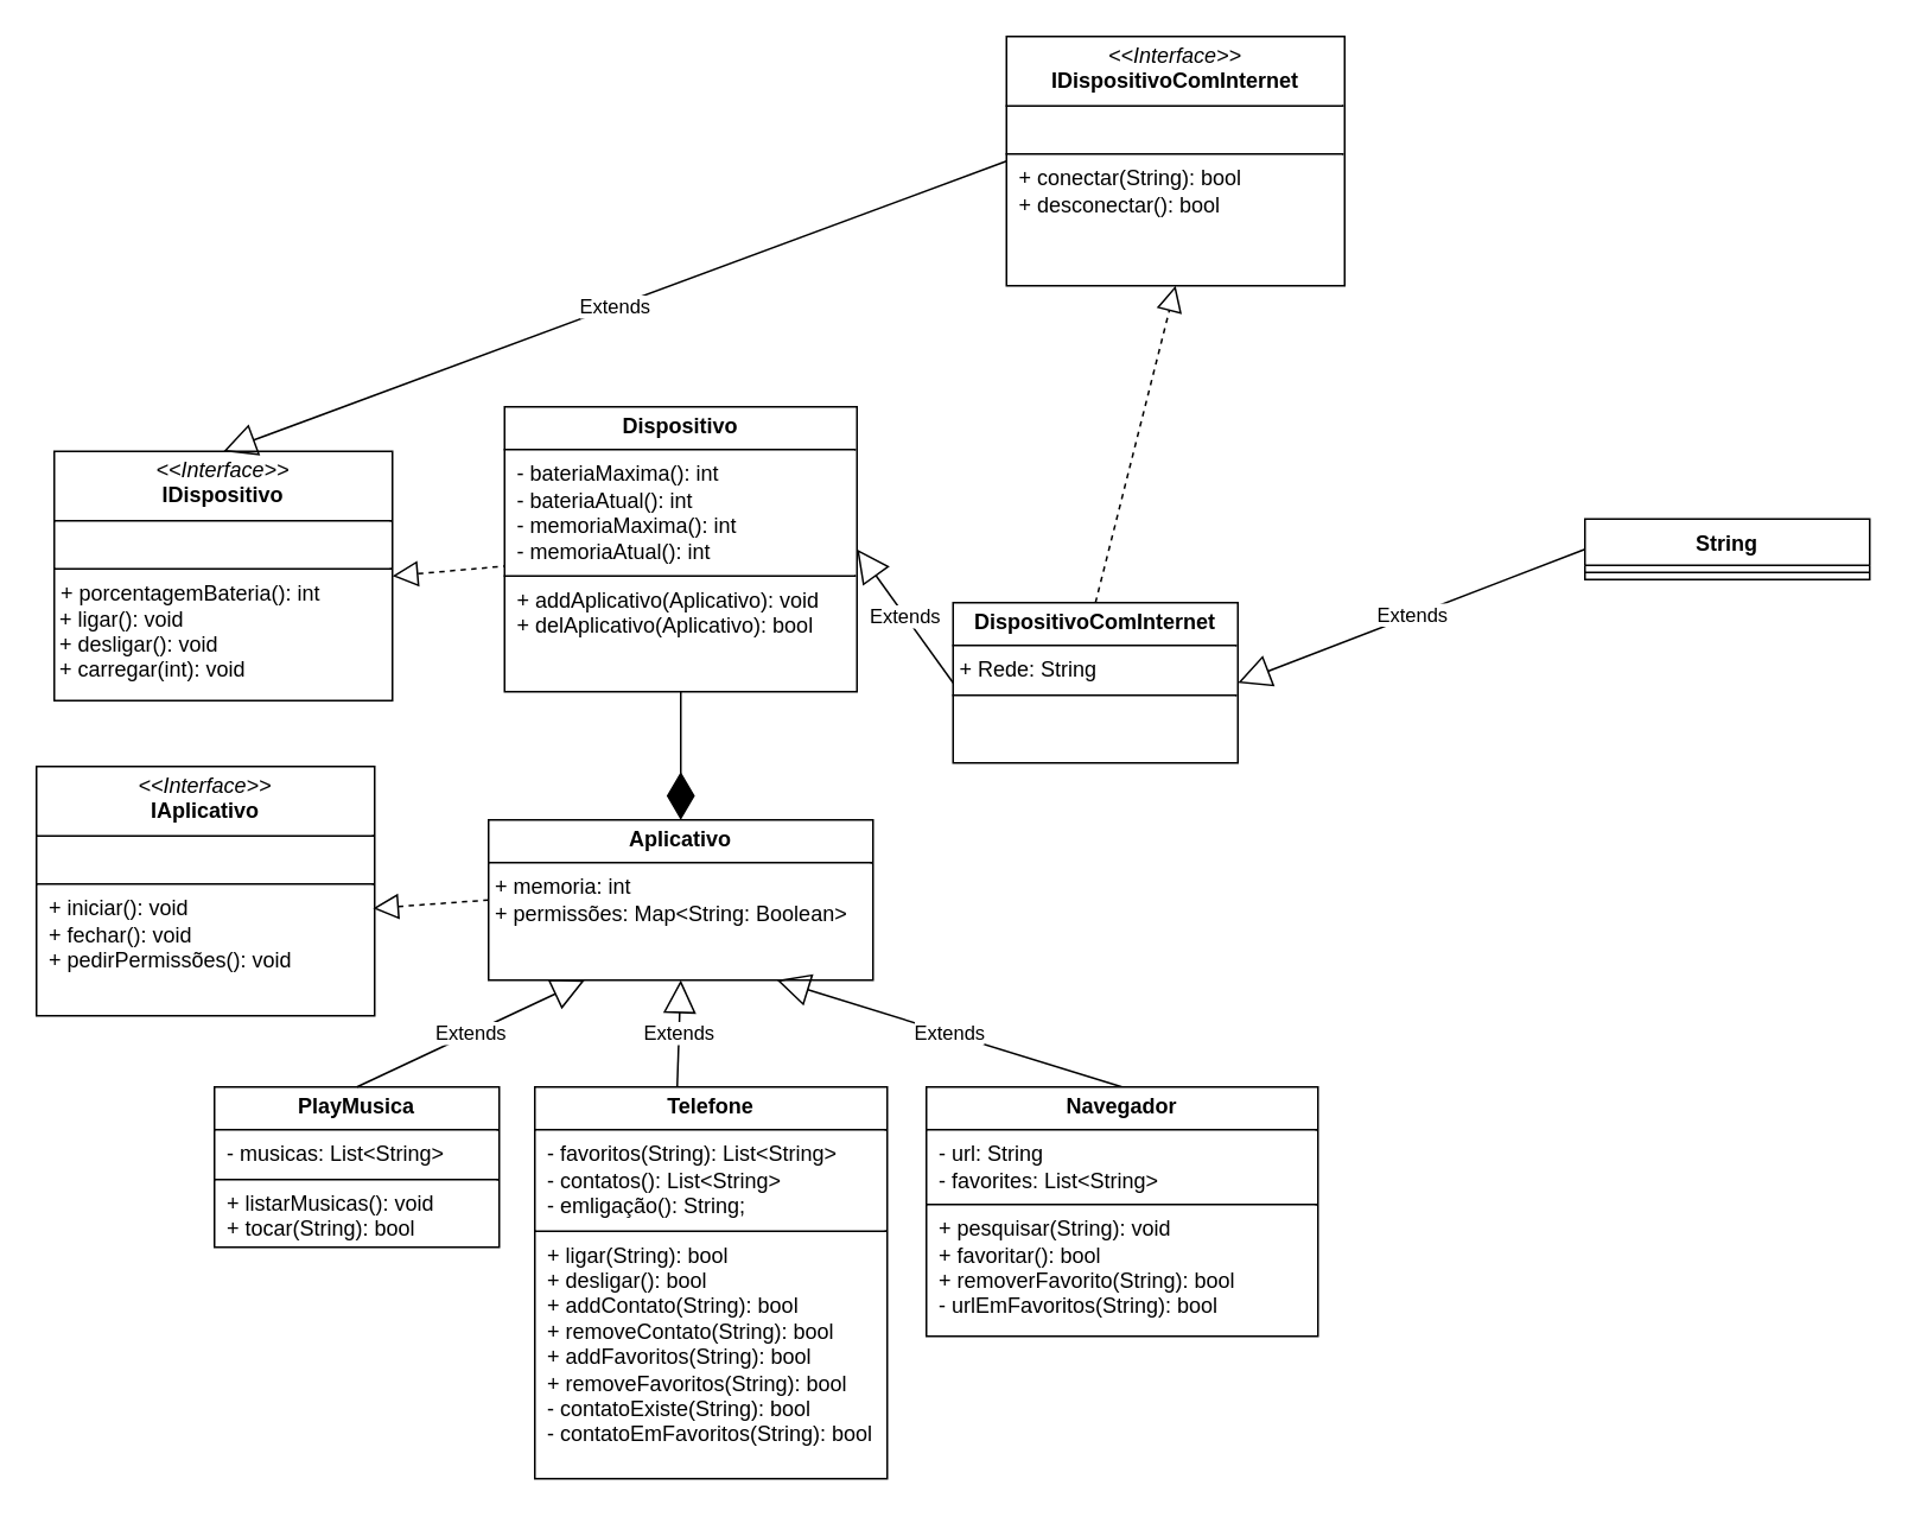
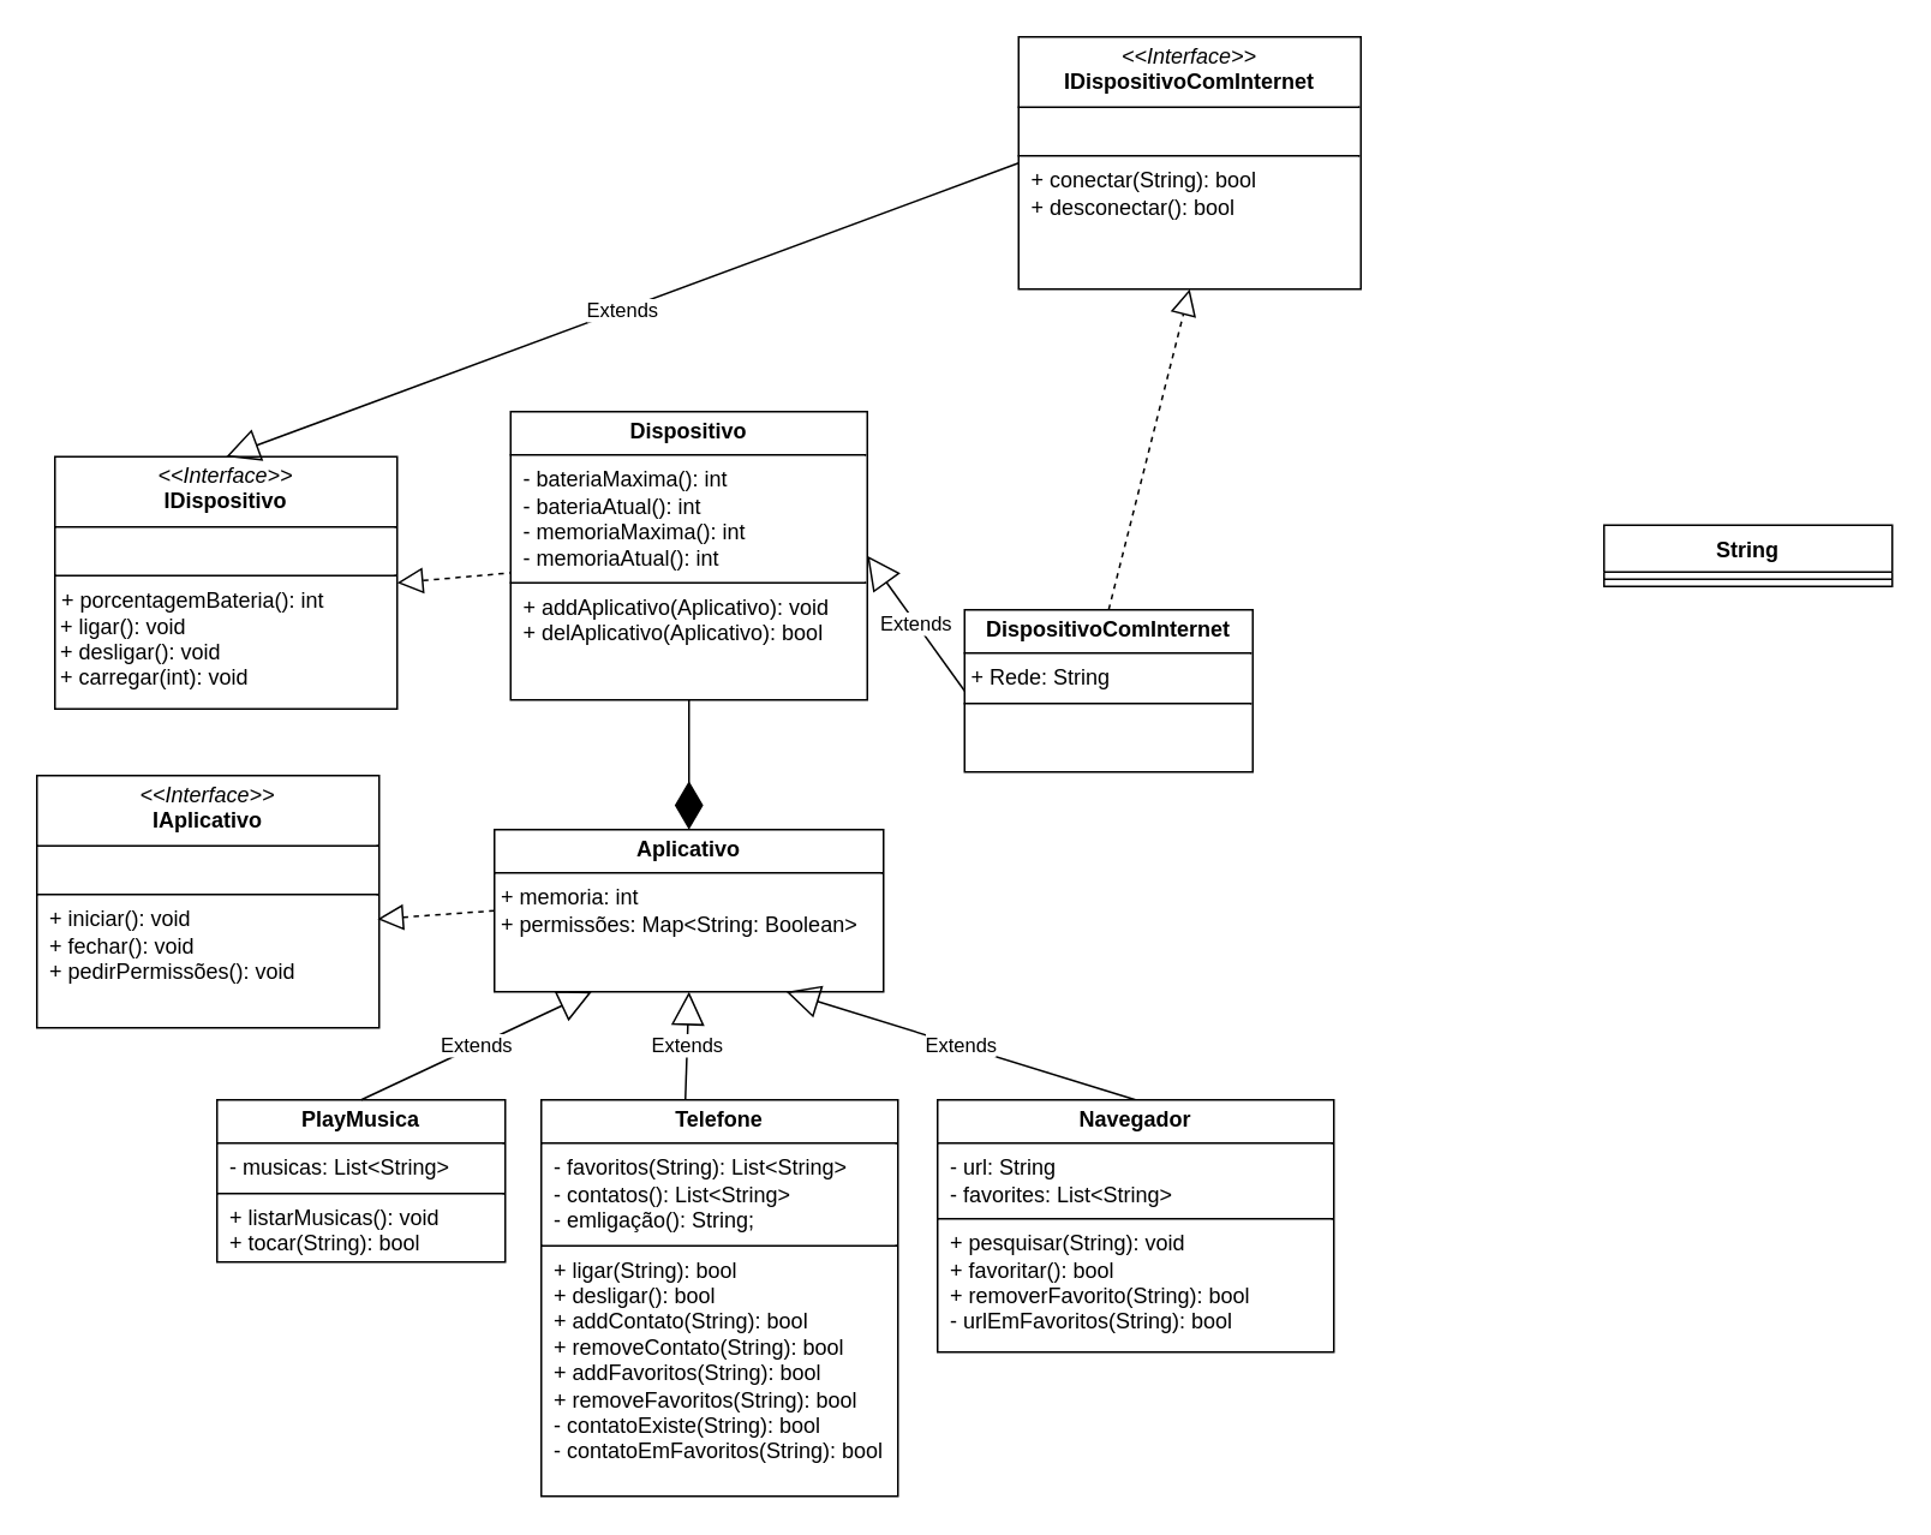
  <mxCell id="0" />
  <mxCell id="1" parent="0" />
  <mxCell id="2" value="&lt;p style=&quot;margin:0px;margin-top:4px;text-align:center;&quot;&gt;&lt;i&gt;&amp;lt;&amp;lt;Interface&amp;gt;&amp;gt;&lt;/i&gt;&lt;br&gt;&lt;b&gt;IDispositivo&lt;/b&gt;&lt;/p&gt;&lt;hr size=&quot;1&quot; style=&quot;border-style:solid;&quot;&gt;&lt;p style=&quot;margin:0px;margin-left:4px;&quot;&gt;&lt;br&gt;&lt;/p&gt;&lt;hr size=&quot;1&quot; style=&quot;border-style:solid;&quot;&gt;&lt;p style=&quot;margin:0px;margin-left:4px;&quot;&gt;&lt;span style=&quot;background-color: initial;&quot;&gt;+ porcentagemBateria(): int&lt;/span&gt;&lt;/p&gt;&lt;div&gt;&lt;span style=&quot;background-color: initial;&quot;&gt;&amp;nbsp;+ ligar(): void&lt;/span&gt;&lt;/div&gt;&lt;div&gt;&lt;span style=&quot;background-color: initial;&quot;&gt;&amp;nbsp;+ desligar(): void&lt;/span&gt;&lt;/div&gt;&lt;div&gt;&amp;nbsp;+ carregar(int): void&lt;/div&gt;" style="verticalAlign=top;align=left;overflow=fill;html=1;whiteSpace=wrap;" parent="1" vertex="1"><mxGeometry x="30" y="253" width="190" height="140" as="geometry" /></mxCell>
  <mxCell id="3" value="String" style="swimlane;fontStyle=1;align=center;verticalAlign=top;childLayout=stackLayout;horizontal=1;startSize=26;horizontalStack=0;resizeParent=1;resizeParentMax=0;resizeLast=0;collapsible=1;marginBottom=0;whiteSpace=wrap;html=1;" parent="1" vertex="1"><mxGeometry x="890" y="291" width="160" height="34" as="geometry" /></mxCell>
  <mxCell id="4" value="" style="line;strokeWidth=1;fillColor=none;align=left;verticalAlign=middle;spacingTop=-1;spacingLeft=3;spacingRight=3;rotatable=0;labelPosition=right;points=[];portConstraint=eastwest;strokeColor=inherit;" parent="3" vertex="1"><mxGeometry y="26" width="160" height="8" as="geometry" /></mxCell>
  <mxCell id="5" value="&lt;p style=&quot;margin:0px;margin-top:4px;text-align:center;&quot;&gt;&lt;b&gt;Aplicativo&lt;/b&gt;&lt;/p&gt;&lt;hr size=&quot;1&quot; style=&quot;border-style:solid;&quot;&gt;&lt;p style=&quot;margin:0px;margin-left:4px;&quot;&gt;+ memoria: int&lt;/p&gt;&lt;p style=&quot;margin:0px;margin-left:4px;&quot;&gt;+ permissões: Map&amp;lt;String: Boolean&amp;gt;&lt;/p&gt;" style="verticalAlign=top;align=left;overflow=fill;html=1;whiteSpace=wrap;" parent="1" vertex="1"><mxGeometry x="274" y="460" width="216" height="90" as="geometry" /></mxCell>
  <mxCell id="6" value="&lt;p style=&quot;margin:0px;margin-top:4px;text-align:center;&quot;&gt;&lt;i&gt;&amp;lt;&amp;lt;Interface&amp;gt;&amp;gt;&lt;/i&gt;&lt;br&gt;&lt;b&gt;IAplicativo&lt;/b&gt;&lt;/p&gt;&lt;hr size=&quot;1&quot; style=&quot;border-style:solid;&quot;&gt;&lt;p style=&quot;margin:0px;margin-left:4px;&quot;&gt;&lt;br&gt;&lt;/p&gt;&lt;hr size=&quot;1&quot; style=&quot;border-style:solid;&quot;&gt;&lt;p style=&quot;margin:0px;margin-left:4px;&quot;&gt;&amp;nbsp;+ iniciar(): void&lt;/p&gt;&lt;p style=&quot;margin:0px;margin-left:4px;&quot;&gt;&amp;nbsp;+ fechar(): void&lt;/p&gt;&lt;p style=&quot;margin: 0px 0px 0px 4px;&quot;&gt;&amp;nbsp;+ pedirPermissões(): void&lt;/p&gt;" style="verticalAlign=top;align=left;overflow=fill;html=1;whiteSpace=wrap;" parent="1" vertex="1"><mxGeometry x="20" y="430" width="190" height="140" as="geometry" /></mxCell>
  <mxCell id="7" value="&lt;p style=&quot;margin:0px;margin-top:4px;text-align:center;&quot;&gt;&lt;b&gt;PlayMusica&lt;/b&gt;&lt;/p&gt;&lt;hr size=&quot;1&quot; style=&quot;border-style:solid;&quot;&gt;&lt;p style=&quot;margin:0px;margin-left:4px;&quot;&gt;&amp;nbsp;- musicas: List&amp;lt;String&amp;gt;&lt;/p&gt;&lt;hr size=&quot;1&quot; style=&quot;border-style:solid;&quot;&gt;&lt;p style=&quot;margin:0px;margin-left:4px;&quot;&gt;&amp;nbsp;+ listarMusicas(): void&lt;/p&gt;&lt;p style=&quot;margin:0px;margin-left:4px;&quot;&gt;&amp;nbsp;+ tocar(String): bool&lt;/p&gt;" style="verticalAlign=top;align=left;overflow=fill;html=1;whiteSpace=wrap;" parent="1" vertex="1"><mxGeometry x="120" y="610" width="160" height="90" as="geometry" /></mxCell>
  <mxCell id="8" value="" style="endArrow=block;dashed=1;endFill=0;endSize=12;html=1;rounded=0;exitX=0.011;exitY=0.558;exitDx=0;exitDy=0;entryX=1;entryY=0.5;entryDx=0;entryDy=0;exitPerimeter=0;" parent="1" source="22" target="2" edge="1"><mxGeometry width="160" relative="1" as="geometry"><mxPoint x="298.4" y="327.352" as="sourcePoint" /><mxPoint x="230" y="358" as="targetPoint" /></mxGeometry></mxCell>
  <mxCell id="9" value="" style="endArrow=block;dashed=1;endFill=0;endSize=12;html=1;rounded=0;entryX=0.995;entryY=0.569;entryDx=0;entryDy=0;entryPerimeter=0;exitX=0;exitY=0.5;exitDx=0;exitDy=0;" parent="1" source="5" target="6" edge="1"><mxGeometry width="160" relative="1" as="geometry"><mxPoint x="270" y="500" as="sourcePoint" /><mxPoint x="230" y="243" as="targetPoint" /></mxGeometry></mxCell>
  <mxCell id="10" value="" style="endArrow=diamondThin;endFill=1;endSize=24;html=1;rounded=0;exitX=0.5;exitY=1;exitDx=0;exitDy=0;entryX=0.5;entryY=0;entryDx=0;entryDy=0;" parent="1" source="22" target="5" edge="1"><mxGeometry width="160" relative="1" as="geometry"><mxPoint x="380" y="366" as="sourcePoint" /><mxPoint x="340" y="570" as="targetPoint" /></mxGeometry></mxCell>
- <mxCell id="11" value="Extends" style="endArrow=block;endSize=16;endFill=0;html=1;rounded=0;exitX=0;exitY=0.5;exitDx=0;exitDy=0;entryX=1;entryY=0.5;entryDx=0;entryDy=0;" parent="1" source="3" target="14" edge="1"><mxGeometry width="160" relative="1" as="geometry"><mxPoint x="830" y="307" as="sourcePoint" /><mxPoint x="680" y="310" as="targetPoint" /></mxGeometry></mxCell>
  <mxCell id="12" value="Extends" style="endArrow=block;endSize=16;endFill=0;html=1;rounded=0;exitX=0.5;exitY=0;exitDx=0;exitDy=0;entryX=0.25;entryY=1;entryDx=0;entryDy=0;" parent="1" source="7" target="5" edge="1"><mxGeometry width="160" relative="1" as="geometry"><mxPoint x="180" y="540" as="sourcePoint" /><mxPoint x="340" y="540" as="targetPoint" /></mxGeometry></mxCell>
  <mxCell id="13" value="Extends" style="endArrow=block;endSize=16;endFill=0;html=1;rounded=0;exitX=0.5;exitY=0;exitDx=0;exitDy=0;entryX=0.5;entryY=1;entryDx=0;entryDy=0;" parent="1" edge="1" target="5"><mxGeometry width="160" relative="1" as="geometry"><mxPoint x="380" y="610" as="sourcePoint" /><mxPoint x="350" y="550" as="targetPoint" /></mxGeometry></mxCell>
  <mxCell id="14" value="&lt;p style=&quot;margin:0px;margin-top:4px;text-align:center;&quot;&gt;&lt;span style=&quot;font-weight: 700;&quot;&gt;DispositivoComInternet&lt;/span&gt;&lt;br&gt;&lt;/p&gt;&lt;hr size=&quot;1&quot; style=&quot;border-style:solid;&quot;&gt;&lt;p style=&quot;margin:0px;margin-left:4px;&quot;&gt;+ Rede: String&lt;/p&gt;&lt;hr size=&quot;1&quot; style=&quot;border-style:solid;&quot;&gt;&lt;p style=&quot;margin:0px;margin-left:4px;&quot;&gt;&lt;br&gt;&lt;/p&gt;" style="verticalAlign=top;align=left;overflow=fill;html=1;whiteSpace=wrap;" parent="1" vertex="1"><mxGeometry x="535" y="338" width="160" height="90" as="geometry" /></mxCell>
  <mxCell id="15" value="Extends" style="endArrow=block;endSize=16;endFill=0;html=1;rounded=0;exitX=0;exitY=0.5;exitDx=0;exitDy=0;entryX=1;entryY=0.5;entryDx=0;entryDy=0;" parent="1" source="14" target="22" edge="1"><mxGeometry width="160" relative="1" as="geometry"><mxPoint x="790" y="319" as="sourcePoint" /><mxPoint x="459.68" y="318.768" as="targetPoint" /></mxGeometry></mxCell>
  <mxCell id="16" value="&lt;p style=&quot;margin:0px;margin-top:4px;text-align:center;&quot;&gt;&lt;i&gt;&amp;lt;&amp;lt;Interface&amp;gt;&amp;gt;&lt;/i&gt;&lt;br&gt;&lt;b&gt;IDispositivoComInternet&lt;/b&gt;&lt;/p&gt;&lt;hr size=&quot;1&quot; style=&quot;border-style:solid;&quot;&gt;&lt;p style=&quot;margin:0px;margin-left:4px;&quot;&gt;&lt;br&gt;&lt;/p&gt;&lt;hr size=&quot;1&quot; style=&quot;border-style:solid;&quot;&gt;&lt;p style=&quot;margin:0px;margin-left:4px;&quot;&gt;&amp;nbsp;+ conectar(String): bool&lt;/p&gt;&lt;p style=&quot;margin:0px;margin-left:4px;&quot;&gt;&amp;nbsp;+ desconectar(): bool&lt;/p&gt;" style="verticalAlign=top;align=left;overflow=fill;html=1;whiteSpace=wrap;" parent="1" vertex="1"><mxGeometry x="565" y="20" width="190" height="140" as="geometry" /></mxCell>
  <mxCell id="17" value="" style="endArrow=block;dashed=1;endFill=0;endSize=12;html=1;rounded=0;entryX=0.5;entryY=1;entryDx=0;entryDy=0;exitX=0.5;exitY=0;exitDx=0;exitDy=0;" parent="1" source="14" target="16" edge="1"><mxGeometry width="160" relative="1" as="geometry"><mxPoint x="615" y="264" as="sourcePoint" /><mxPoint x="550" y="269" as="targetPoint" /></mxGeometry></mxCell>
  <mxCell id="18" value="Extends" style="endArrow=block;endSize=16;endFill=0;html=1;rounded=0;entryX=0.5;entryY=0;entryDx=0;entryDy=0;exitX=0;exitY=0.5;exitDx=0;exitDy=0;" edge="1" parent="1" source="16" target="2"><mxGeometry width="160" relative="1" as="geometry"><mxPoint x="500" y="90" as="sourcePoint" /><mxPoint x="444" y="323" as="targetPoint" /></mxGeometry></mxCell>
  <mxCell id="19" value="Extends" style="endArrow=block;endSize=16;endFill=0;html=1;rounded=0;exitX=0.5;exitY=0;exitDx=0;exitDy=0;entryX=0.75;entryY=1;entryDx=0;entryDy=0;" edge="1" parent="1" source="21" target="5"><mxGeometry width="160" relative="1" as="geometry"><mxPoint x="560" y="610" as="sourcePoint" /><mxPoint x="392" y="560" as="targetPoint" /></mxGeometry></mxCell>
  <mxCell id="20" value="&lt;p style=&quot;margin:0px;margin-top:4px;text-align:center;&quot;&gt;&lt;b&gt;Telefone&lt;/b&gt;&lt;/p&gt;&lt;hr size=&quot;1&quot; style=&quot;border-style:solid;&quot;&gt;&lt;p style=&quot;margin:0px;margin-left:4px;&quot;&gt;&amp;nbsp;- favoritos(String): List&amp;lt;String&amp;gt;&lt;/p&gt;&lt;p style=&quot;margin:0px;margin-left:4px;&quot;&gt;&amp;nbsp;- contatos(): List&amp;lt;String&amp;gt;&lt;/p&gt;&lt;p style=&quot;margin:0px;margin-left:4px;&quot;&gt;&amp;nbsp;- emligação(): String;&lt;/p&gt;&lt;hr size=&quot;1&quot; style=&quot;border-style:solid;&quot;&gt;&lt;p style=&quot;margin:0px;margin-left:4px;&quot;&gt;&amp;nbsp;+ ligar(String): bool&lt;/p&gt;&lt;p style=&quot;margin:0px;margin-left:4px;&quot;&gt;&amp;nbsp;+ desligar(): bool&lt;/p&gt;&lt;p style=&quot;margin:0px;margin-left:4px;&quot;&gt;&amp;nbsp;+ addContato(String): bool&lt;/p&gt;&lt;p style=&quot;margin:0px;margin-left:4px;&quot;&gt;&amp;nbsp;+ removeContato(String): bool&lt;/p&gt;&lt;p style=&quot;margin:0px;margin-left:4px;&quot;&gt;&amp;nbsp;+ addFavoritos(String): bool&lt;/p&gt;&lt;p style=&quot;margin:0px;margin-left:4px;&quot;&gt;&amp;nbsp;+ removeFavoritos(String): bool&lt;/p&gt;&lt;p style=&quot;margin:0px;margin-left:4px;&quot;&gt;&amp;nbsp;- contatoExiste(String): bool&lt;/p&gt;&lt;p style=&quot;margin:0px;margin-left:4px;&quot;&gt;&amp;nbsp;- contatoEmFavoritos(String): bool&lt;/p&gt;" style="verticalAlign=top;align=left;overflow=fill;html=1;whiteSpace=wrap;" vertex="1" parent="1"><mxGeometry x="300" y="610" width="198" height="220" as="geometry" /></mxCell>
  <mxCell id="21" value="&lt;p style=&quot;margin:0px;margin-top:4px;text-align:center;&quot;&gt;&lt;b&gt;Navegador&lt;/b&gt;&lt;/p&gt;&lt;hr size=&quot;1&quot; style=&quot;border-style:solid;&quot;&gt;&lt;p style=&quot;margin:0px;margin-left:4px;&quot;&gt;&amp;nbsp;- url: String&lt;/p&gt;&lt;p style=&quot;margin:0px;margin-left:4px;&quot;&gt;&amp;nbsp;- favorites: List&amp;lt;String&amp;gt;&lt;/p&gt;&lt;hr size=&quot;1&quot; style=&quot;border-style:solid;&quot;&gt;&lt;p style=&quot;margin:0px;margin-left:4px;&quot;&gt;&amp;nbsp;+ pesquisar(String): void&lt;/p&gt;&lt;p style=&quot;margin:0px;margin-left:4px;&quot;&gt;&amp;nbsp;+ favoritar(): bool&lt;/p&gt;&lt;p style=&quot;margin:0px;margin-left:4px;&quot;&gt;&amp;nbsp;+ removerFavorito(String): bool&lt;/p&gt;&lt;p style=&quot;margin:0px;margin-left:4px;&quot;&gt;&amp;nbsp;- urlEmFavoritos(String): bool&lt;/p&gt;" style="verticalAlign=top;align=left;overflow=fill;html=1;whiteSpace=wrap;" vertex="1" parent="1"><mxGeometry x="520" y="610" width="220" height="140" as="geometry" /></mxCell>
  <mxCell id="22" value="&lt;p style=&quot;margin:0px;margin-top:4px;text-align:center;&quot;&gt;&lt;b&gt;Dispositivo&lt;/b&gt;&lt;/p&gt;&lt;hr size=&quot;1&quot; style=&quot;border-style:solid;&quot;&gt;&lt;p style=&quot;margin:0px;margin-left:4px;&quot;&gt;&amp;nbsp;- bateriaMaxima(): int&lt;/p&gt;&lt;p style=&quot;margin:0px;margin-left:4px;&quot;&gt;&amp;nbsp;- bateriaAtual(): int&lt;/p&gt;&lt;p style=&quot;margin:0px;margin-left:4px;&quot;&gt;&amp;nbsp;- memoriaMaxima(): int&lt;/p&gt;&lt;p style=&quot;margin:0px;margin-left:4px;&quot;&gt;&amp;nbsp;- memoriaAtual(): int&lt;/p&gt;&lt;hr size=&quot;1&quot; style=&quot;border-style:solid;&quot;&gt;&lt;p style=&quot;margin:0px;margin-left:4px;&quot;&gt;&amp;nbsp;+ addAplicativo(Aplicativo): void&lt;/p&gt;&lt;p style=&quot;margin:0px;margin-left:4px;&quot;&gt;&amp;nbsp;+ delAplicativo(Aplicativo): bool&lt;/p&gt;" style="verticalAlign=top;align=left;overflow=fill;html=1;whiteSpace=wrap;" vertex="1" parent="1"><mxGeometry x="283" y="228" width="198" height="160" as="geometry" /></mxCell>
